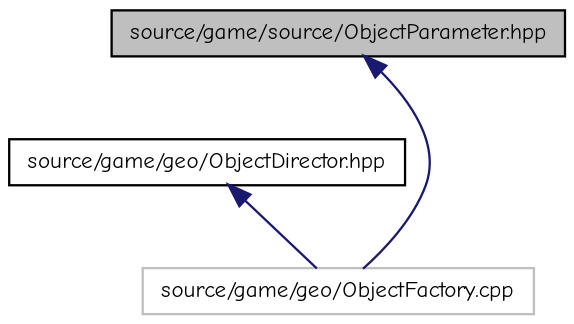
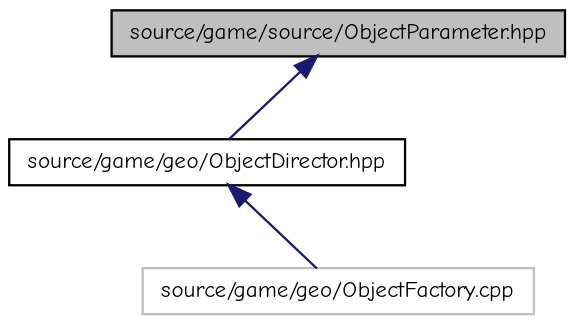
  digraph {
    fontname="Comic Neue"
    node [color=black fillcolor=white fontname="Comic Neue" fontsize=10 shape=record style=filled]
    edge [color=midnightblue dir=back fontname="Comic Neue" fontsize=10 labelfontname=FreeMono labelfontsize=10 style=solid]
    n1 [fillcolor=grey75 fontcolor=black height=0.2 label="source/game/source/ObjectParameter.hpp" width=0.4]
    n2 [height=0.2 label="source/game/geo/ObjectDirector.hpp" width=0.4]
    n3 [color=grey75 height=0.2 label="source/game/geo/ObjectFactory.cpp" width=0.4]
-   n1 -> n3
+   n1 -> n2
    n2 -> n3
  }
